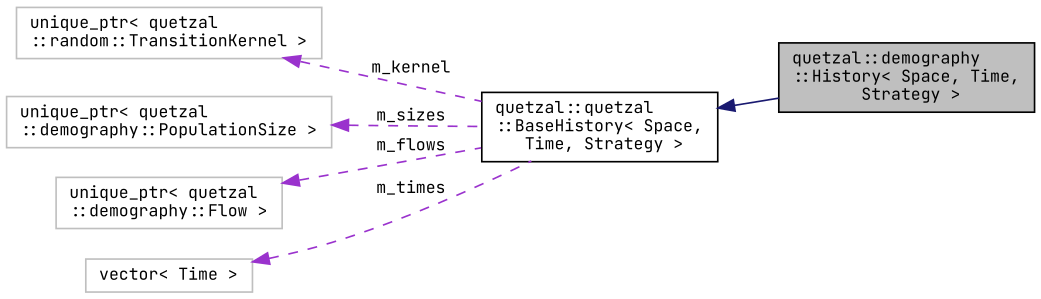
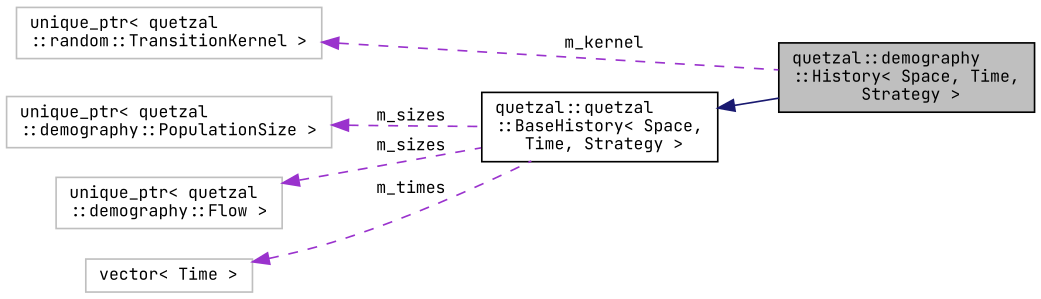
  digraph {
    fontname="JetBrains Mono"
    rankdir=LR
    node [color=grey75 fillcolor=white fontname="JetBrains Mono" fontsize=10 shape=record style=filled]
    edge [color=darkorchid3 dir=back fontname="JetBrains Mono" fontsize=10 labelfontname=Helvetica labelfontsize=10 style=dashed]
    n1 [color=black fillcolor=grey75 fontcolor=black height=0.2 label="quetzal::demography\l::History\< Space, Time,\l Strategy \>" width=0.4]
    n2 [color=black height=0.2 label="quetzal::quetzal\l::BaseHistory\< Space,\l Time, Strategy \>" width=0.4]
    n3 [height=0.2 label="unique_ptr\< quetzal\l::random::TransitionKernel \>" width=0.4]
    n4 [height=0.2 label="unique_ptr\< quetzal\l::demography::PopulationSize \>" width=0.4]
    n5 [height=0.2 label="unique_ptr\< quetzal\l::demography::Flow \>" width=0.4]
    n6 [height=0.2 label="vector\< Time \>" width=0.4]
    n2 -> n1 [color=midnightblue style=solid]
-   n3 -> n2 [label=" m_kernel"]
+   n3 -> n1 [label=" m_kernel"]
    n4 -> n2 [label=" m_sizes"]
-   n5 -> n2 [label=" m_flows"]
+   n5 -> n2 [label=" m_sizes"]
    n6 -> n2 [label=" m_times"]
  }
